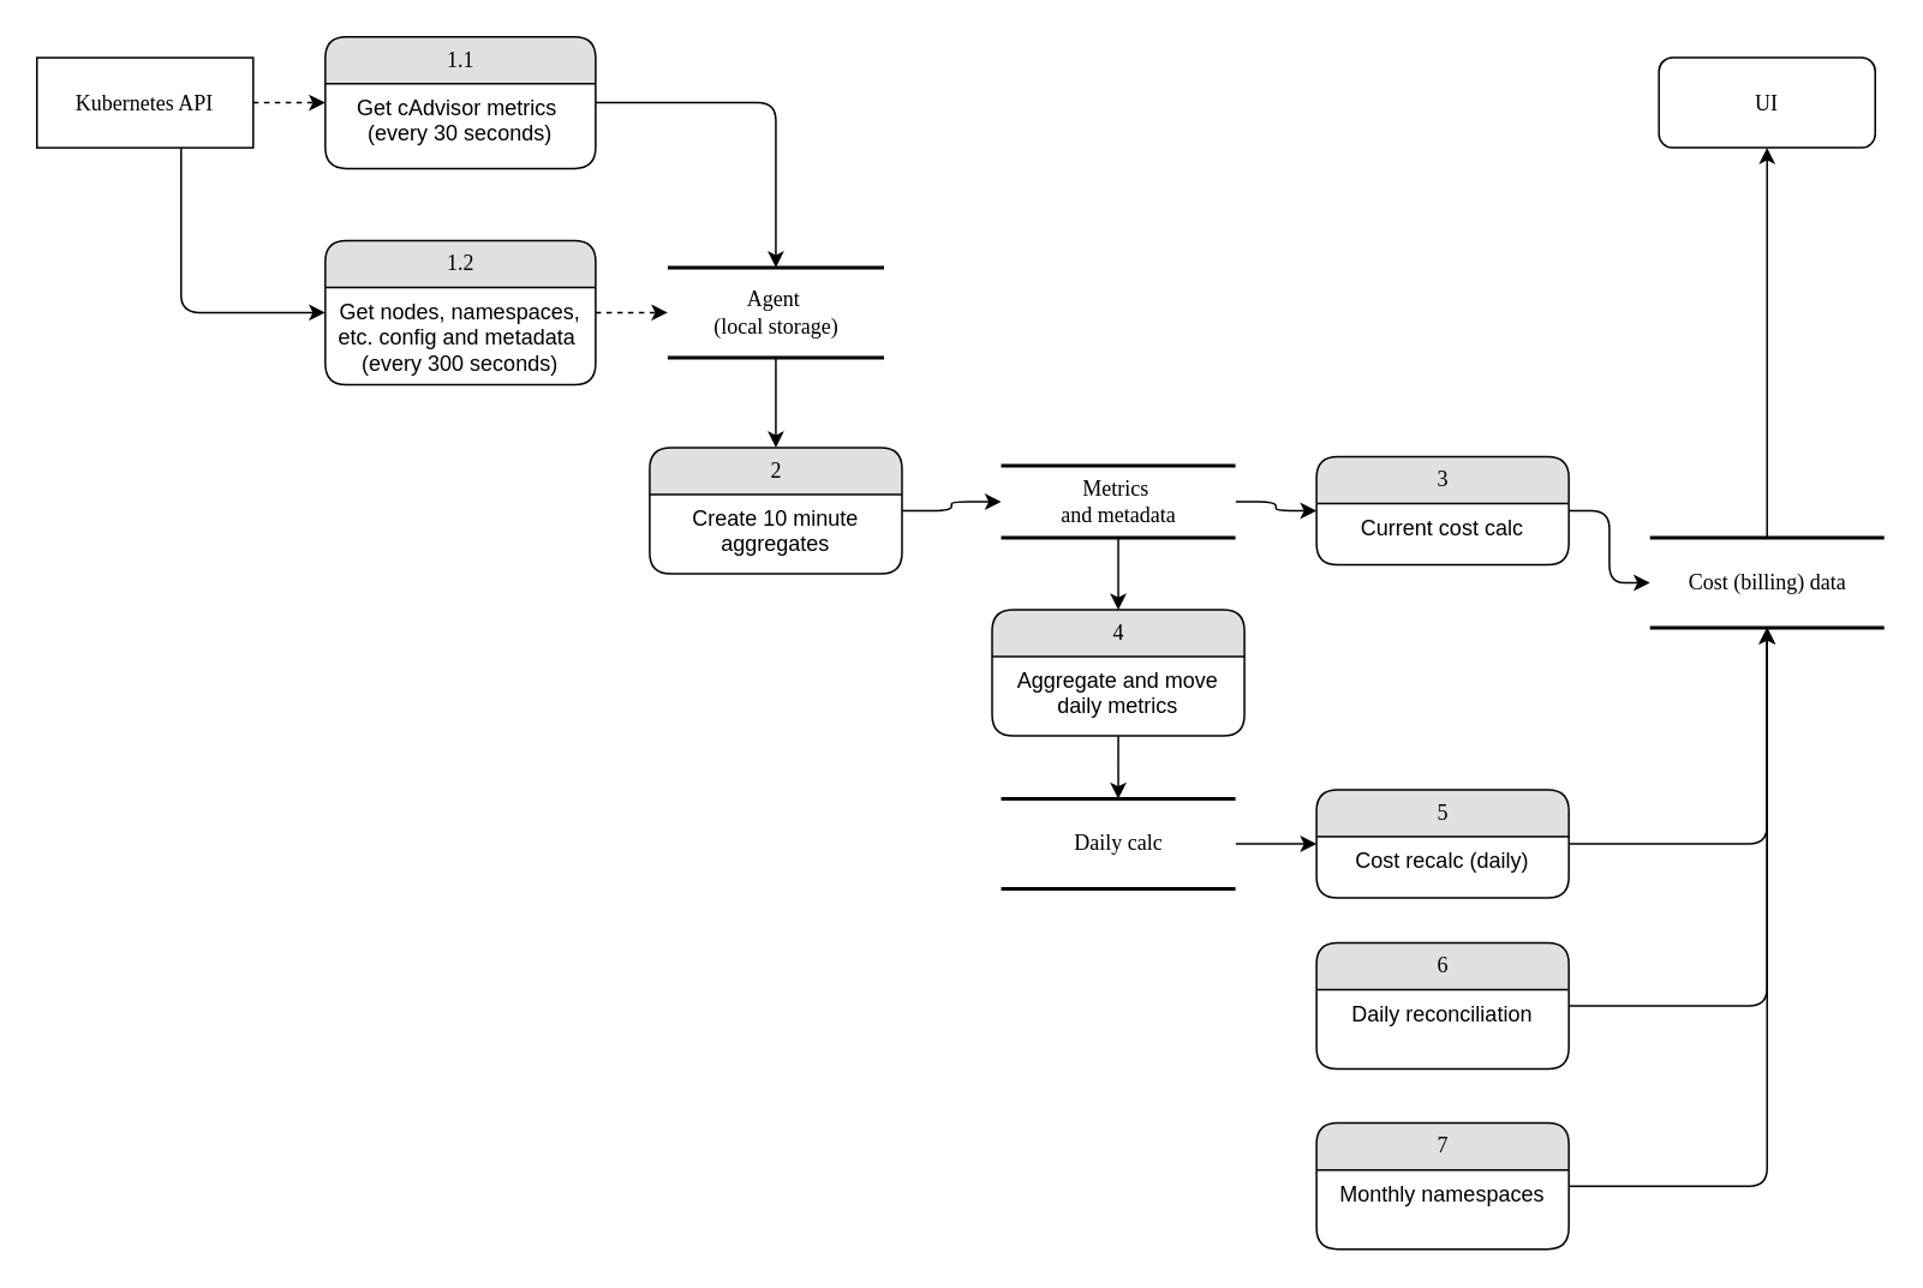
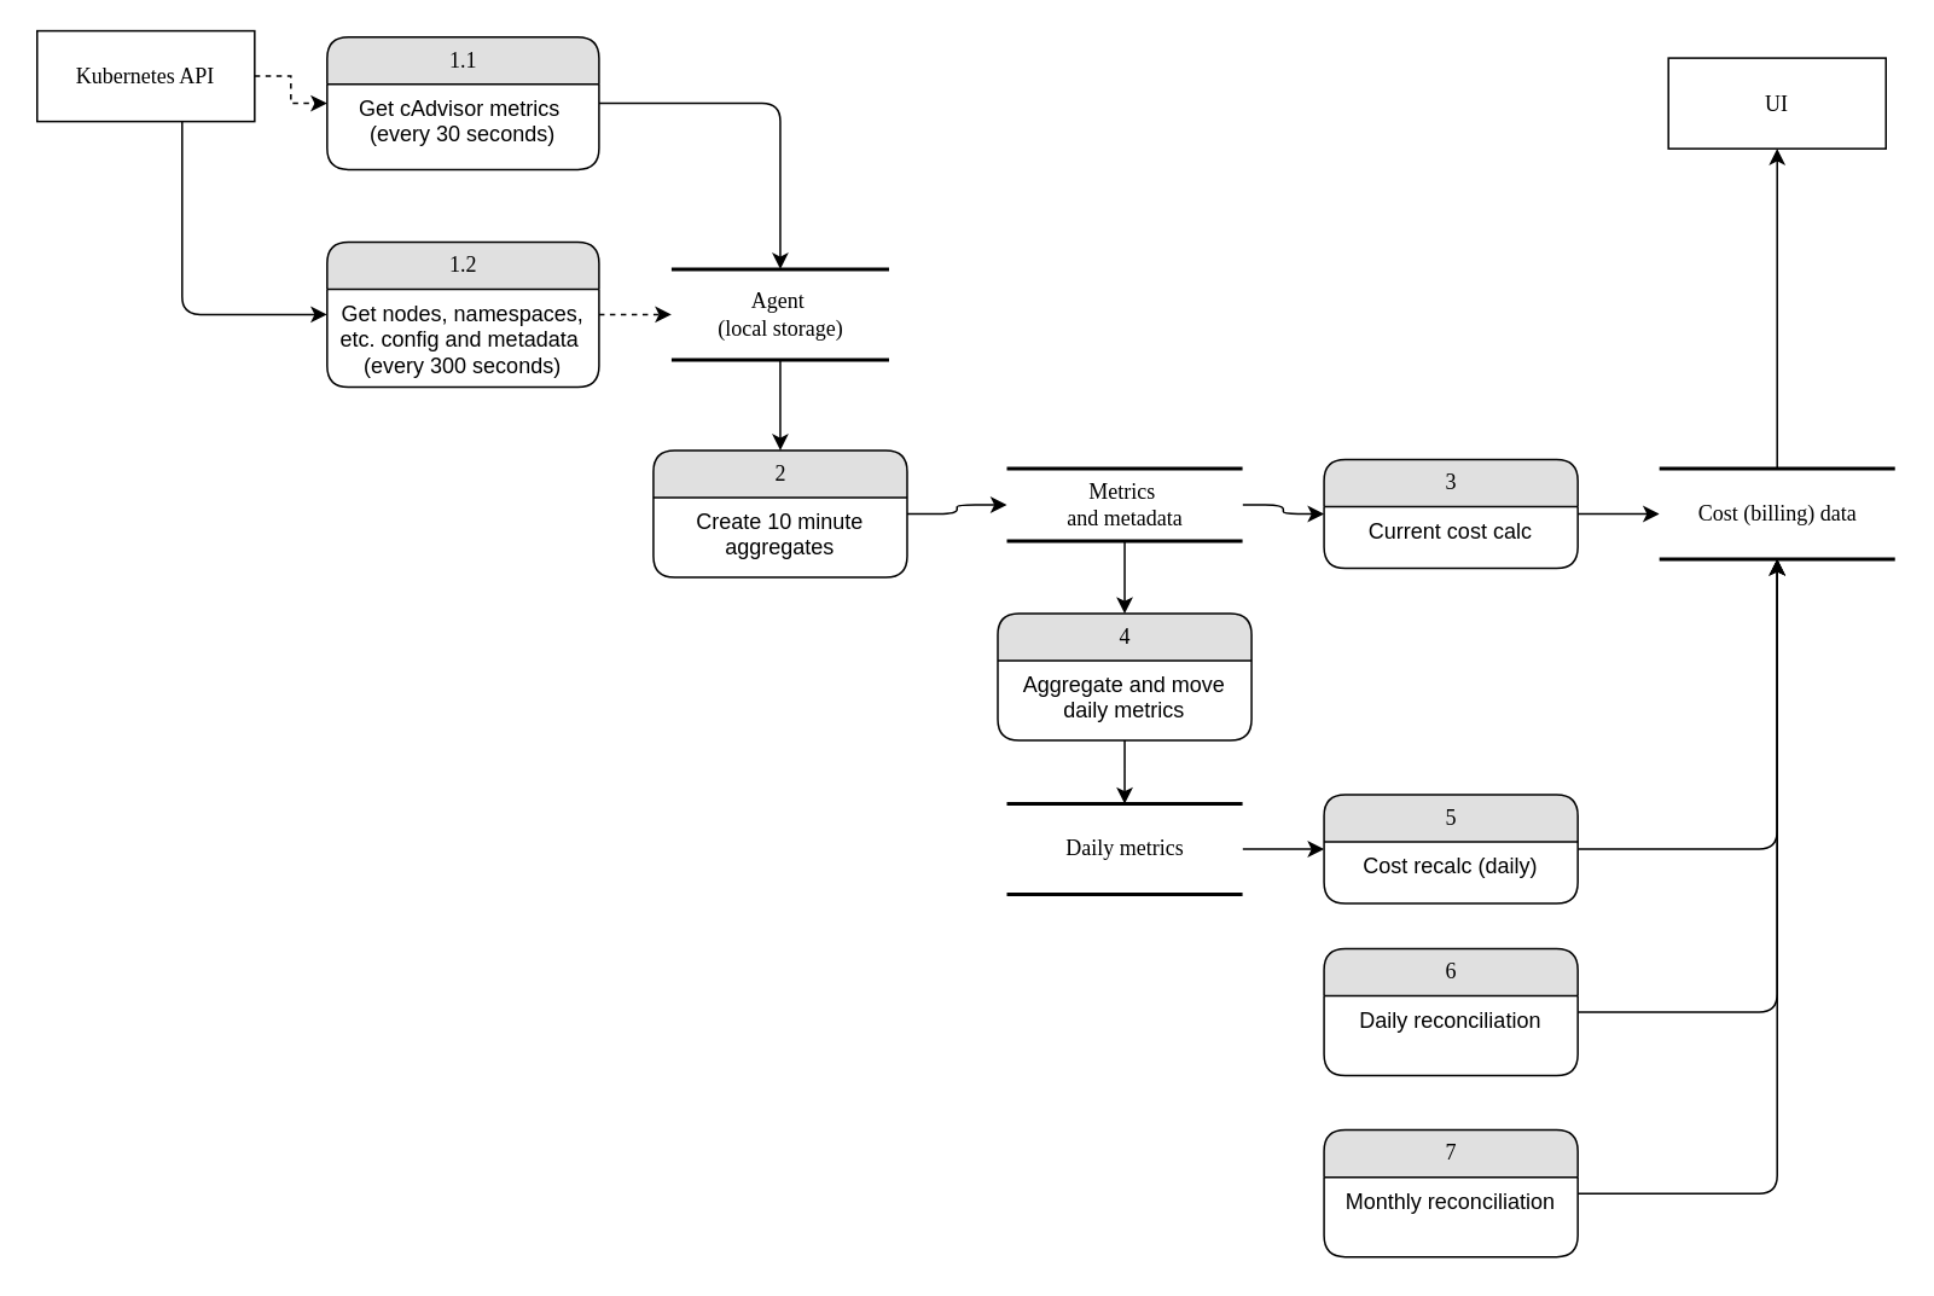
  <mxCell id="0" />
  <mxCell id="1" parent="0" />
  <mxCell id="2" style="edgeStyle=orthogonalEdgeStyle;shape=connector;curved=0;rounded=1;orthogonalLoop=1;jettySize=auto;html=1;strokeColor=default;align=center;verticalAlign=middle;fontFamily=Helvetica;fontSize=11;fontColor=default;labelBackgroundColor=default;endArrow=classic;" parent="1" source="3" target="26" edge="1"><mxGeometry relative="1" as="geometry" /></mxCell>
  <mxCell id="3" value="Agent&amp;nbsp;&lt;div&gt;(local storage)&lt;/div&gt;" style="html=1;rounded=0;shadow=0;comic=0;labelBackgroundColor=none;strokeWidth=2;fontFamily=Verdana;fontSize=12;align=center;shape=mxgraph.ios7ui.horLines;" parent="1" vertex="1"><mxGeometry x="370" y="148" width="120" height="50" as="geometry" /></mxCell>
  <mxCell id="4" style="edgeStyle=orthogonalEdgeStyle;rounded=0;orthogonalLoop=1;jettySize=auto;html=1;dashed=1;" parent="1" source="6" target="8" edge="1"><mxGeometry relative="1" as="geometry" /></mxCell>
  <mxCell id="5" style="edgeStyle=orthogonalEdgeStyle;shape=connector;curved=0;rounded=1;orthogonalLoop=1;jettySize=auto;html=1;strokeColor=default;align=center;verticalAlign=middle;fontFamily=Helvetica;fontSize=11;fontColor=default;labelBackgroundColor=default;endArrow=classic;" parent="1" source="6" target="11" edge="1"><mxGeometry relative="1" as="geometry"><Array as="points"><mxPoint x="100" y="173" /></Array></mxGeometry></mxCell>
- <mxCell id="6" value="Kubernetes API" style="whiteSpace=wrap;html=1;rounded=0;shadow=0;comic=0;labelBackgroundColor=none;strokeWidth=1;fontFamily=Verdana;fontSize=12;align=center;" parent="1" vertex="1"><mxGeometry x="20" y="31.5" width="120" height="50" as="geometry" /></mxCell>
+ <mxCell id="6" value="Kubernetes API" style="whiteSpace=wrap;html=1;rounded=0;shadow=0;comic=0;labelBackgroundColor=none;strokeWidth=1;fontFamily=Verdana;fontSize=12;align=center;" parent="1" vertex="1"><mxGeometry x="20" y="16.5" width="120" height="50" as="geometry" /></mxCell>
  <mxCell id="7" style="edgeStyle=orthogonalEdgeStyle;shape=connector;curved=0;rounded=1;orthogonalLoop=1;jettySize=auto;html=1;strokeColor=default;align=center;verticalAlign=middle;fontFamily=Helvetica;fontSize=11;fontColor=default;labelBackgroundColor=default;endArrow=classic;" parent="1" source="8" target="3" edge="1"><mxGeometry relative="1" as="geometry" /></mxCell>
  <mxCell id="8" value="1.1" style="swimlane;html=1;fontStyle=0;childLayout=stackLayout;horizontal=1;startSize=26;fillColor=#e0e0e0;horizontalStack=0;resizeParent=1;resizeLast=0;collapsible=1;marginBottom=0;swimlaneFillColor=#ffffff;align=center;rounded=1;shadow=0;comic=0;labelBackgroundColor=none;strokeWidth=1;fontFamily=Verdana;fontSize=12" parent="1" vertex="1"><mxGeometry x="180" y="20" width="150" height="73" as="geometry"><mxRectangle x="240" y="37" width="60" height="30" as="alternateBounds" /></mxGeometry></mxCell>
  <mxCell id="9" value="Get cAdvisor metrics&amp;nbsp;&lt;div&gt;(every 30 seconds)&lt;/div&gt;" style="text;html=1;strokeColor=none;fillColor=none;spacingLeft=4;spacingRight=4;whiteSpace=wrap;overflow=hidden;rotatable=0;points=[[0,0.5],[1,0.5]];portConstraint=eastwest;align=center;" parent="8" vertex="1"><mxGeometry y="26" width="150" height="34" as="geometry" /></mxCell>
  <mxCell id="10" style="edgeStyle=orthogonalEdgeStyle;rounded=0;orthogonalLoop=1;jettySize=auto;html=1;dashed=1;" parent="1" source="11" target="3" edge="1"><mxGeometry relative="1" as="geometry" /></mxCell>
  <mxCell id="11" value="1.2" style="swimlane;html=1;fontStyle=0;childLayout=stackLayout;horizontal=1;startSize=26;fillColor=#e0e0e0;horizontalStack=0;resizeParent=1;resizeLast=0;collapsible=1;marginBottom=0;swimlaneFillColor=#ffffff;align=center;rounded=1;shadow=0;comic=0;labelBackgroundColor=none;strokeWidth=1;fontFamily=Verdana;fontSize=12" parent="1" vertex="1"><mxGeometry x="180" y="133" width="150" height="80" as="geometry" /></mxCell>
  <mxCell id="12" value="Get nodes, namespaces, etc. config and metadata&amp;nbsp;&lt;div&gt;(every 300 seconds)&lt;/div&gt;" style="text;html=1;strokeColor=none;fillColor=none;spacingLeft=4;spacingRight=4;whiteSpace=wrap;overflow=hidden;rotatable=0;points=[[0,0.5],[1,0.5]];portConstraint=eastwest;align=center;" parent="11" vertex="1"><mxGeometry y="26" width="150" height="54" as="geometry" /></mxCell>
  <mxCell id="13" style="edgeStyle=orthogonalEdgeStyle;shape=connector;curved=0;rounded=1;orthogonalLoop=1;jettySize=auto;html=1;strokeColor=default;align=center;verticalAlign=middle;fontFamily=Helvetica;fontSize=11;fontColor=default;labelBackgroundColor=default;endArrow=classic;" parent="1" source="15" target="19" edge="1"><mxGeometry relative="1" as="geometry" /></mxCell>
  <mxCell id="14" style="edgeStyle=orthogonalEdgeStyle;shape=connector;curved=0;rounded=1;orthogonalLoop=1;jettySize=auto;html=1;strokeColor=default;align=center;verticalAlign=middle;fontFamily=Helvetica;fontSize=11;fontColor=default;labelBackgroundColor=default;endArrow=classic;" parent="1" source="15" target="29" edge="1"><mxGeometry relative="1" as="geometry" /></mxCell>
  <mxCell id="15" value="Metrics&amp;nbsp;&lt;div&gt;and metadata&lt;/div&gt;" style="html=1;rounded=0;shadow=0;comic=0;labelBackgroundColor=none;strokeWidth=2;fontFamily=Verdana;fontSize=12;align=center;shape=mxgraph.ios7ui.horLines;" parent="1" vertex="1"><mxGeometry x="555" y="258" width="130" height="40" as="geometry" /></mxCell>
  <mxCell id="16" style="edgeStyle=orthogonalEdgeStyle;shape=connector;curved=0;rounded=1;orthogonalLoop=1;jettySize=auto;html=1;strokeColor=default;align=center;verticalAlign=middle;fontFamily=Helvetica;fontSize=11;fontColor=default;labelBackgroundColor=default;endArrow=classic;" parent="1" source="17" target="22" edge="1"><mxGeometry relative="1" as="geometry" /></mxCell>
- <mxCell id="17" value="Daily calc" style="html=1;rounded=0;shadow=0;comic=0;labelBackgroundColor=none;strokeWidth=2;fontFamily=Verdana;fontSize=12;align=center;shape=mxgraph.ios7ui.horLines;" parent="1" vertex="1"><mxGeometry x="555" y="443" width="130" height="50" as="geometry" /></mxCell>
+ <mxCell id="17" value="Daily metrics" style="html=1;rounded=0;shadow=0;comic=0;labelBackgroundColor=none;strokeWidth=2;fontFamily=Verdana;fontSize=12;align=center;shape=mxgraph.ios7ui.horLines;" parent="1" vertex="1"><mxGeometry x="555" y="443" width="130" height="50" as="geometry" /></mxCell>
  <mxCell id="18" style="edgeStyle=orthogonalEdgeStyle;shape=connector;curved=0;rounded=1;orthogonalLoop=1;jettySize=auto;html=1;strokeColor=default;align=center;verticalAlign=middle;fontFamily=Helvetica;fontSize=11;fontColor=default;labelBackgroundColor=default;endArrow=classic;" parent="1" source="19" target="38" edge="1"><mxGeometry relative="1" as="geometry" /></mxCell>
  <mxCell id="19" value="3" style="swimlane;html=1;fontStyle=0;childLayout=stackLayout;horizontal=1;startSize=26;fillColor=#e0e0e0;horizontalStack=0;resizeParent=1;resizeLast=0;collapsible=1;marginBottom=0;swimlaneFillColor=#ffffff;align=center;rounded=1;shadow=0;comic=0;labelBackgroundColor=none;strokeWidth=1;fontFamily=Verdana;fontSize=12" parent="1" vertex="1"><mxGeometry x="730" y="253" width="140" height="60" as="geometry" /></mxCell>
  <mxCell id="20" value="Current cost calc" style="text;html=1;strokeColor=none;fillColor=none;spacingLeft=4;spacingRight=4;whiteSpace=wrap;overflow=hidden;rotatable=0;points=[[0,0.5],[1,0.5]];portConstraint=eastwest;align=center;" parent="19" vertex="1"><mxGeometry y="26" width="140" height="34" as="geometry" /></mxCell>
  <mxCell id="21" style="edgeStyle=orthogonalEdgeStyle;shape=connector;curved=0;rounded=1;orthogonalLoop=1;jettySize=auto;html=1;strokeColor=default;align=center;verticalAlign=middle;fontFamily=Helvetica;fontSize=11;fontColor=default;labelBackgroundColor=default;endArrow=classic;" parent="1" source="22" target="38" edge="1"><mxGeometry relative="1" as="geometry" /></mxCell>
  <mxCell id="22" value="5" style="swimlane;html=1;fontStyle=0;childLayout=stackLayout;horizontal=1;startSize=26;fillColor=#e0e0e0;horizontalStack=0;resizeParent=1;resizeLast=0;collapsible=1;marginBottom=0;swimlaneFillColor=#ffffff;align=center;rounded=1;shadow=0;comic=0;labelBackgroundColor=none;strokeWidth=1;fontFamily=Verdana;fontSize=12" parent="1" vertex="1"><mxGeometry x="730" y="438" width="140" height="60" as="geometry" /></mxCell>
  <mxCell id="23" value="Cost recalc (daily)" style="text;html=1;strokeColor=none;fillColor=none;spacingLeft=4;spacingRight=4;whiteSpace=wrap;overflow=hidden;rotatable=0;points=[[0,0.5],[1,0.5]];portConstraint=eastwest;align=center;" parent="22" vertex="1"><mxGeometry y="26" width="140" height="34" as="geometry" /></mxCell>
- <mxCell id="24" value="UI" style="whiteSpace=wrap;html=1;shadow=0;comic=0;labelBackgroundColor=none;strokeWidth=1;fontFamily=Verdana;fontSize=12;align=center;rounded=1;" parent="1" vertex="1"><mxGeometry x="920" y="31.5" width="120" height="50" as="geometry" /></mxCell>
+ <mxCell id="24" value="UI" style="whiteSpace=wrap;html=1;rounded=0;shadow=0;comic=0;labelBackgroundColor=none;strokeWidth=1;fontFamily=Verdana;fontSize=12;align=center;" parent="1" vertex="1"><mxGeometry x="920" y="31.5" width="120" height="50" as="geometry" /></mxCell>
  <mxCell id="25" style="edgeStyle=orthogonalEdgeStyle;shape=connector;curved=0;rounded=1;orthogonalLoop=1;jettySize=auto;html=1;strokeColor=default;align=center;verticalAlign=middle;fontFamily=Helvetica;fontSize=11;fontColor=default;labelBackgroundColor=default;endArrow=classic;" parent="1" source="26" target="15" edge="1"><mxGeometry relative="1" as="geometry" /></mxCell>
  <mxCell id="26" value="2" style="swimlane;html=1;fontStyle=0;childLayout=stackLayout;horizontal=1;startSize=26;fillColor=#e0e0e0;horizontalStack=0;resizeParent=1;resizeLast=0;collapsible=1;marginBottom=0;swimlaneFillColor=#ffffff;align=center;rounded=1;shadow=0;comic=0;labelBackgroundColor=none;strokeWidth=1;fontFamily=Verdana;fontSize=12" parent="1" vertex="1"><mxGeometry x="360" y="248" width="140" height="70" as="geometry" /></mxCell>
  <mxCell id="27" value="Create 10 minute aggregates" style="text;html=1;strokeColor=none;fillColor=none;spacingLeft=4;spacingRight=4;whiteSpace=wrap;overflow=hidden;rotatable=0;points=[[0,0.5],[1,0.5]];portConstraint=eastwest;align=center;" parent="26" vertex="1"><mxGeometry y="26" width="140" height="44" as="geometry" /></mxCell>
  <mxCell id="28" style="edgeStyle=orthogonalEdgeStyle;shape=connector;curved=0;rounded=1;orthogonalLoop=1;jettySize=auto;html=1;strokeColor=default;align=center;verticalAlign=middle;fontFamily=Helvetica;fontSize=11;fontColor=default;labelBackgroundColor=default;endArrow=classic;" parent="1" source="29" target="17" edge="1"><mxGeometry relative="1" as="geometry" /></mxCell>
  <mxCell id="29" value="4" style="swimlane;html=1;fontStyle=0;childLayout=stackLayout;horizontal=1;startSize=26;fillColor=#e0e0e0;horizontalStack=0;resizeParent=1;resizeLast=0;collapsible=1;marginBottom=0;swimlaneFillColor=#ffffff;align=center;rounded=1;shadow=0;comic=0;labelBackgroundColor=none;strokeWidth=1;fontFamily=Verdana;fontSize=12" parent="1" vertex="1"><mxGeometry x="550" y="338" width="140" height="70" as="geometry" /></mxCell>
  <mxCell id="30" value="Aggregate and move daily metrics" style="text;html=1;strokeColor=none;fillColor=none;spacingLeft=4;spacingRight=4;whiteSpace=wrap;overflow=hidden;rotatable=0;points=[[0,0.5],[1,0.5]];portConstraint=eastwest;align=center;" parent="29" vertex="1"><mxGeometry y="26" width="140" height="34" as="geometry" /></mxCell>
  <mxCell id="31" style="edgeStyle=orthogonalEdgeStyle;shape=connector;curved=0;rounded=1;orthogonalLoop=1;jettySize=auto;html=1;strokeColor=default;align=center;verticalAlign=middle;fontFamily=Helvetica;fontSize=11;fontColor=default;labelBackgroundColor=default;endArrow=classic;" parent="1" source="32" target="38" edge="1"><mxGeometry relative="1" as="geometry" /></mxCell>
  <mxCell id="32" value="6" style="swimlane;html=1;fontStyle=0;childLayout=stackLayout;horizontal=1;startSize=26;fillColor=#e0e0e0;horizontalStack=0;resizeParent=1;resizeLast=0;collapsible=1;marginBottom=0;swimlaneFillColor=#ffffff;align=center;rounded=1;shadow=0;comic=0;labelBackgroundColor=none;strokeWidth=1;fontFamily=Verdana;fontSize=12" parent="1" vertex="1"><mxGeometry x="730" y="523" width="140" height="70" as="geometry" /></mxCell>
  <mxCell id="33" value="Daily reconciliation" style="text;html=1;strokeColor=none;fillColor=none;spacingLeft=4;spacingRight=4;whiteSpace=wrap;overflow=hidden;rotatable=0;points=[[0,0.5],[1,0.5]];portConstraint=eastwest;align=center;" parent="32" vertex="1"><mxGeometry y="26" width="140" height="44" as="geometry" /></mxCell>
  <mxCell id="34" style="edgeStyle=orthogonalEdgeStyle;shape=connector;curved=0;rounded=1;orthogonalLoop=1;jettySize=auto;html=1;strokeColor=default;align=center;verticalAlign=middle;fontFamily=Helvetica;fontSize=11;fontColor=default;labelBackgroundColor=default;endArrow=classic;" parent="1" source="35" target="38" edge="1"><mxGeometry relative="1" as="geometry" /></mxCell>
  <mxCell id="35" value="7" style="swimlane;html=1;fontStyle=0;childLayout=stackLayout;horizontal=1;startSize=26;fillColor=#e0e0e0;horizontalStack=0;resizeParent=1;resizeLast=0;collapsible=1;marginBottom=0;swimlaneFillColor=#ffffff;align=center;rounded=1;shadow=0;comic=0;labelBackgroundColor=none;strokeWidth=1;fontFamily=Verdana;fontSize=12" parent="1" vertex="1"><mxGeometry x="730" y="623" width="140" height="70" as="geometry" /></mxCell>
- <mxCell id="36" value="Monthly namespaces" style="text;html=1;strokeColor=none;fillColor=none;spacingLeft=4;spacingRight=4;whiteSpace=wrap;overflow=hidden;rotatable=0;points=[[0,0.5],[1,0.5]];portConstraint=eastwest;align=center;" parent="35" vertex="1"><mxGeometry y="26" width="140" height="44" as="geometry" /></mxCell>
+ <mxCell id="36" value="Monthly reconciliation" style="text;html=1;strokeColor=none;fillColor=none;spacingLeft=4;spacingRight=4;whiteSpace=wrap;overflow=hidden;rotatable=0;points=[[0,0.5],[1,0.5]];portConstraint=eastwest;align=center;" parent="35" vertex="1"><mxGeometry y="26" width="140" height="44" as="geometry" /></mxCell>
  <mxCell id="37" style="edgeStyle=orthogonalEdgeStyle;shape=connector;curved=0;rounded=1;orthogonalLoop=1;jettySize=auto;html=1;strokeColor=default;align=center;verticalAlign=middle;fontFamily=Helvetica;fontSize=11;fontColor=default;labelBackgroundColor=default;endArrow=classic;" parent="1" source="38" target="24" edge="1"><mxGeometry relative="1" as="geometry" /></mxCell>
- <mxCell id="38" value="Cost (billing) data" style="html=1;rounded=0;shadow=0;comic=0;labelBackgroundColor=none;strokeWidth=2;fontFamily=Verdana;fontSize=12;align=center;shape=mxgraph.ios7ui.horLines;" parent="1" vertex="1"><mxGeometry x="915" y="298" width="130" height="50" as="geometry" /></mxCell>
+ <mxCell id="38" value="Cost (billing) data" style="html=1;rounded=0;shadow=0;comic=0;labelBackgroundColor=none;strokeWidth=2;fontFamily=Verdana;fontSize=12;align=center;shape=mxgraph.ios7ui.horLines;" parent="1" vertex="1"><mxGeometry x="915" y="258" width="130" height="50" as="geometry" /></mxCell>
